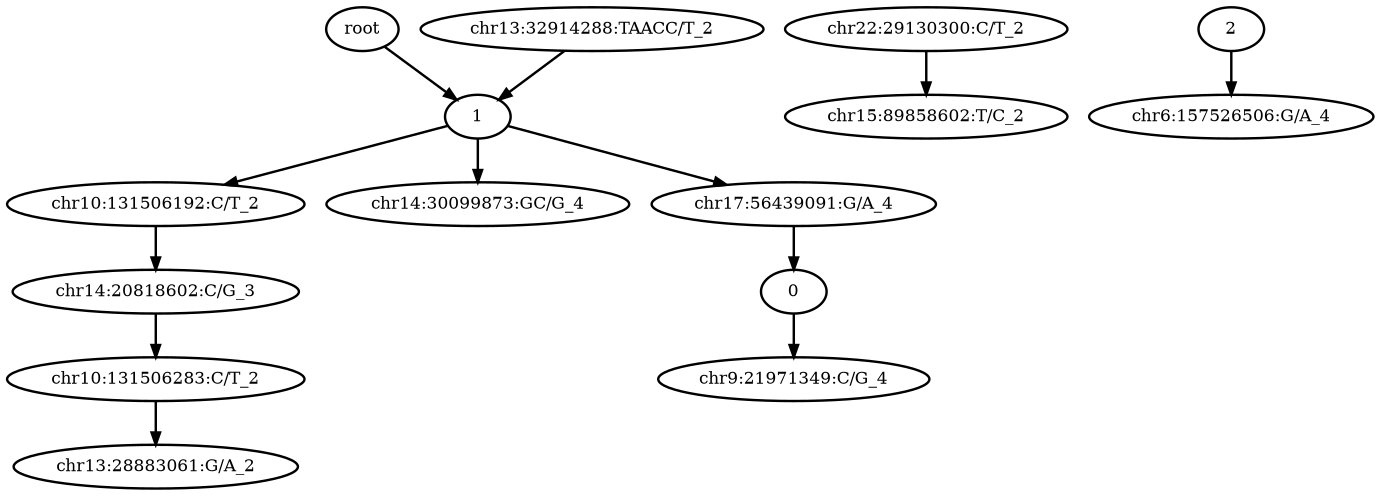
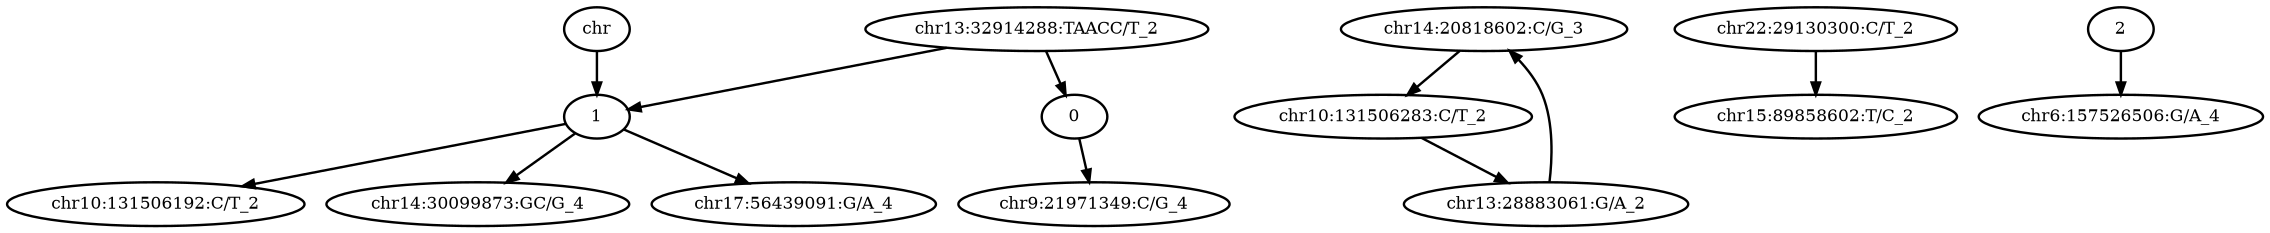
  digraph {
    rankdir=TB
    node [style=bold]
    edge [style=bold]
-   n1 [label=root]
+   n1 [label=chr]
    n2 [label=1]
    n3 [label="chr13:32914288:TAACC/T_2"]
    n4 [label=0]
    n5 [label="chr9:21971349:C/G_4"]
    n6 [label="chr10:131506192:C/T_2"]
    n7 [label="chr14:30099873:GC/G_4"]
    n8 [label="chr17:56439091:G/A_4"]
    n9 [label="chr14:20818602:C/G_3"]
    n10 [label="chr10:131506283:C/T_2"]
    n11 [label="chr13:28883061:G/A_2"]
    n12 [label="chr22:29130300:C/T_2"]
    n13 [label="chr15:89858602:T/C_2"]
    n14 [label=2]
    n15 [label="chr6:157526506:G/A_4"]
    n1 -> n2
    n2 -> n6
    n2 -> n7
    n2 -> n8
    n3 -> n2
-   n8 -> n4
+   n3 -> n4
    n4 -> n5
-   n6 -> n9
+   n11 -> n9
    n9 -> n10
    n10 -> n11
    n12 -> n13
    n14 -> n15
  }
